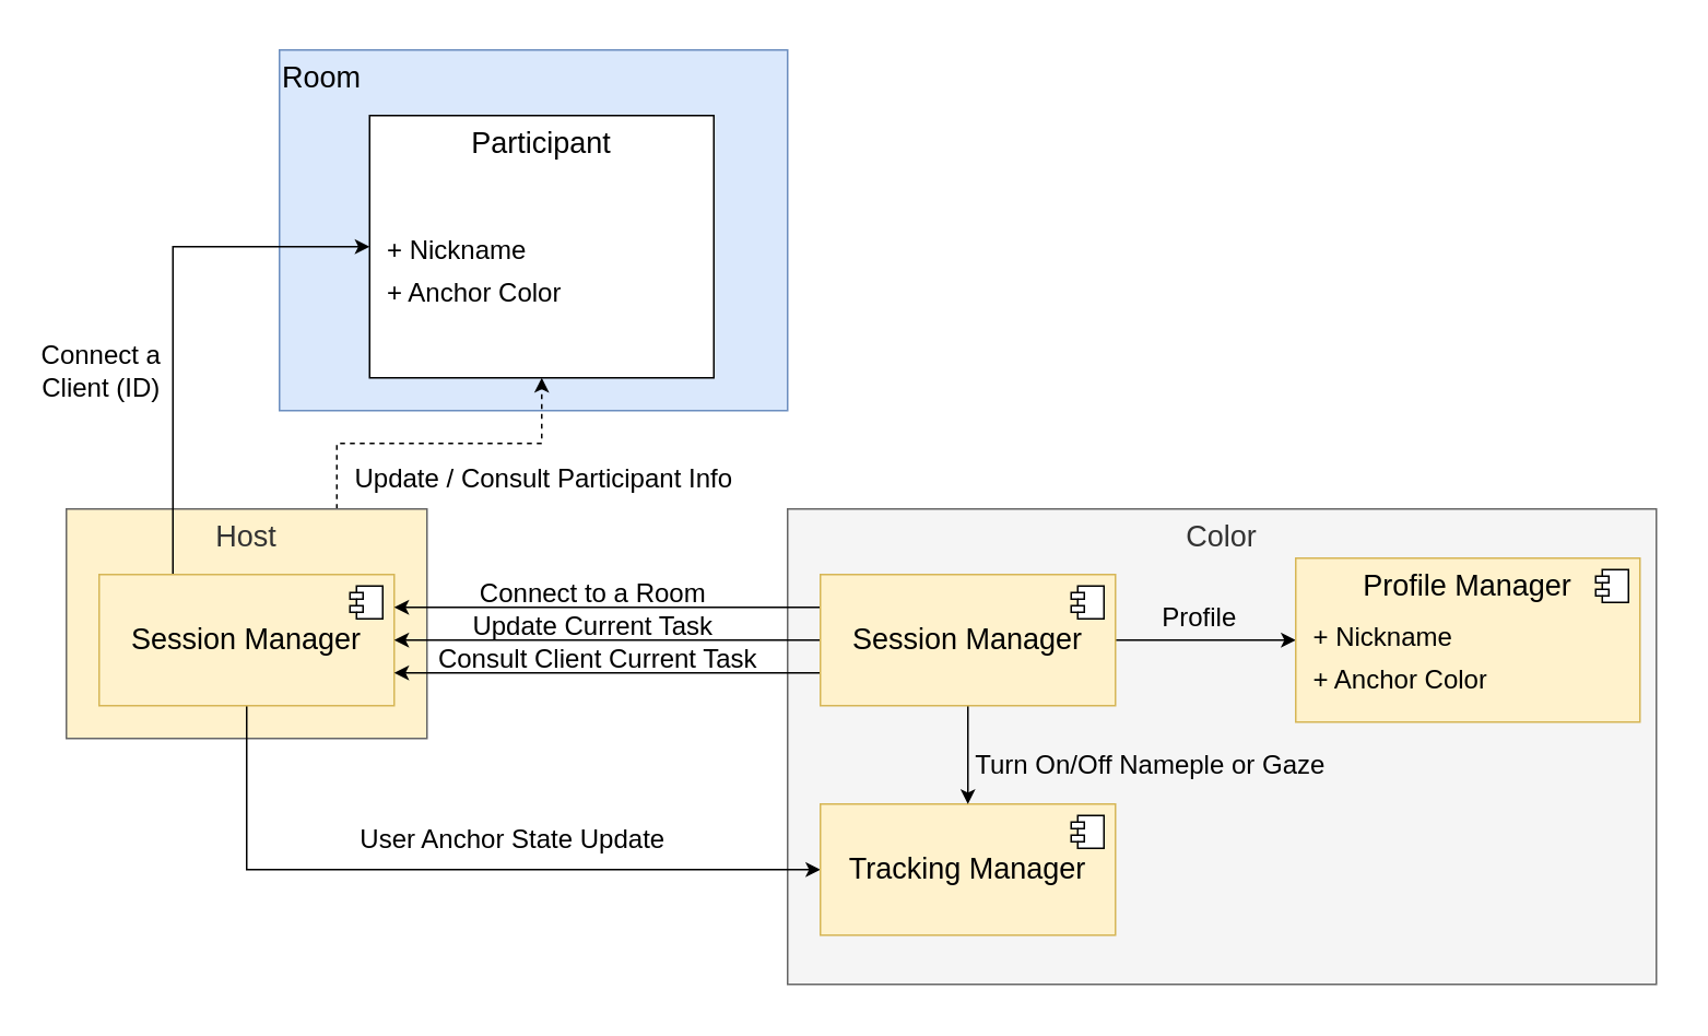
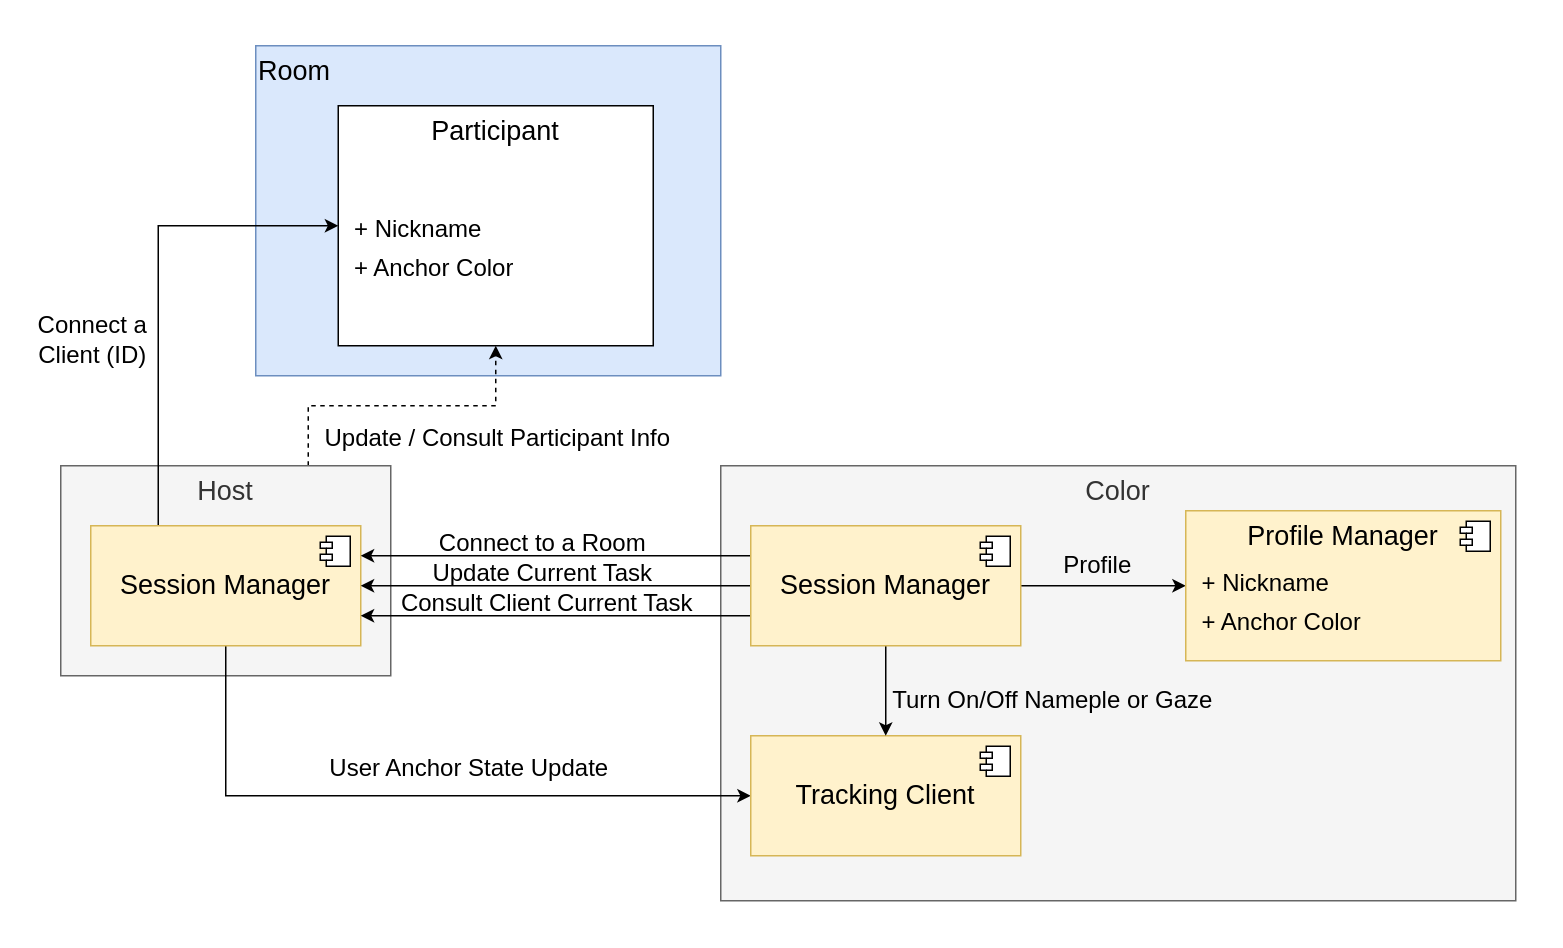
  <mxCell id="0" />
  <mxCell id="1" parent="0" />
  <mxCell id="2" value="" style="rounded=0;whiteSpace=wrap;html=1;strokeColor=none;" vertex="1" parent="1"><mxGeometry x="20" y="20" width="1000" height="590" as="geometry" /></mxCell>
  <mxCell id="3" value="Color" style="rounded=0;whiteSpace=wrap;html=1;verticalAlign=top;fontSize=18;fillColor=#f5f5f5;fontColor=#333333;strokeColor=#666666;" vertex="1" parent="1"><mxGeometry x="480" y="310" width="530" height="290" as="geometry" /></mxCell>
  <mxCell id="4" value="Room" style="rounded=0;whiteSpace=wrap;html=1;fontSize=18;verticalAlign=top;fillColor=#dae8fc;strokeColor=#6c8ebf;align=left;" vertex="1" parent="1"><mxGeometry x="170" y="30" width="310" height="220" as="geometry" /></mxCell>
  <mxCell id="5" value="" style="group" vertex="1" connectable="0" parent="1"><mxGeometry x="225" y="70" width="210" height="160" as="geometry" /></mxCell>
  <mxCell id="6" value="Participant" style="rounded=0;whiteSpace=wrap;html=1;verticalAlign=top;fontSize=18;" vertex="1" parent="5"><mxGeometry width="210" height="160" as="geometry" /></mxCell>
  <mxCell id="7" value="+ Nickname" style="text;strokeColor=none;fillColor=none;align=left;verticalAlign=top;spacingLeft=4;spacingRight=4;overflow=hidden;rotatable=0;points=[[0,0.5],[1,0.5]];portConstraint=eastwest;whiteSpace=wrap;html=1;fontSize=16;" vertex="1" parent="5"><mxGeometry x="5" y="66" width="200" height="26" as="geometry" /></mxCell>
  <mxCell id="8" value="+ Anchor Color" style="text;strokeColor=none;fillColor=none;align=left;verticalAlign=top;spacingLeft=4;spacingRight=4;overflow=hidden;rotatable=0;points=[[0,0.5],[1,0.5]];portConstraint=eastwest;whiteSpace=wrap;html=1;fontSize=16;" vertex="1" parent="5"><mxGeometry x="5" y="92" width="200" height="26" as="geometry" /></mxCell>
  <mxCell id="9" style="edgeStyle=orthogonalEdgeStyle;rounded=0;orthogonalLoop=1;jettySize=auto;html=1;exitX=0.75;exitY=0;exitDx=0;exitDy=0;entryX=0.5;entryY=1;entryDx=0;entryDy=0;dashed=1;" edge="1" parent="1" source="11" target="6"><mxGeometry relative="1" as="geometry" /></mxCell>
  <mxCell id="10" value="Update / Consult Participant Info" style="edgeLabel;html=1;align=center;verticalAlign=middle;resizable=0;points=[];fontSize=16;" vertex="1" connectable="0" parent="9"><mxGeometry x="-0.049" y="-1" relative="1" as="geometry"><mxPoint x="68" y="19" as="offset" /></mxGeometry></mxCell>
- <mxCell id="11" value="Host" style="rounded=0;whiteSpace=wrap;html=1;verticalAlign=top;fontSize=18;fillColor=#fff2cc;fontColor=#333333;strokeColor=#666666;" vertex="1" parent="1"><mxGeometry x="40" y="310" width="220" height="140" as="geometry" /></mxCell>
+ <mxCell id="11" value="Host" style="rounded=0;whiteSpace=wrap;html=1;verticalAlign=top;fontSize=18;fillColor=#f5f5f5;fontColor=#333333;strokeColor=#666666;" vertex="1" parent="1"><mxGeometry x="40" y="310" width="220" height="140" as="geometry" /></mxCell>
  <mxCell id="12" style="edgeStyle=orthogonalEdgeStyle;rounded=0;orthogonalLoop=1;jettySize=auto;html=1;exitX=0.5;exitY=1;exitDx=0;exitDy=0;entryX=0;entryY=0.5;entryDx=0;entryDy=0;" edge="1" parent="1" source="16" target="18"><mxGeometry relative="1" as="geometry" /></mxCell>
  <mxCell id="13" value="&lt;font style=&quot;font-size: 16px;&quot;&gt;User Anchor State Update&lt;/font&gt;" style="edgeLabel;html=1;align=center;verticalAlign=middle;resizable=0;points=[];" vertex="1" connectable="0" parent="12"><mxGeometry x="-0.115" y="1" relative="1" as="geometry"><mxPoint x="62" y="-19" as="offset" /></mxGeometry></mxCell>
  <mxCell id="14" style="edgeStyle=orthogonalEdgeStyle;rounded=0;orthogonalLoop=1;jettySize=auto;html=1;exitX=0.25;exitY=0;exitDx=0;exitDy=0;entryX=0;entryY=0.5;entryDx=0;entryDy=0;" edge="1" parent="1" source="16" target="6"><mxGeometry relative="1" as="geometry" /></mxCell>
  <mxCell id="15" value="Connect a&lt;div&gt;Client (ID)&lt;/div&gt;" style="edgeLabel;html=1;align=center;verticalAlign=middle;resizable=0;points=[];fontSize=16;labelBackgroundColor=none;" vertex="1" connectable="0" parent="14"><mxGeometry x="-0.12" relative="1" as="geometry"><mxPoint x="-45" y="16" as="offset" /></mxGeometry></mxCell>
  <mxCell id="16" value="Session Manager" style="html=1;dropTarget=0;whiteSpace=wrap;fillColor=#fff2cc;strokeColor=#d6b656;fontSize=18;" vertex="1" parent="1"><mxGeometry x="60" y="350" width="180" height="80" as="geometry" /></mxCell>
  <mxCell id="17" value="" style="shape=module;jettyWidth=8;jettyHeight=4;" vertex="1" parent="16"><mxGeometry x="1" width="20" height="20" relative="1" as="geometry"><mxPoint x="-27" y="7" as="offset" /></mxGeometry></mxCell>
- <mxCell id="18" value="Tracking Manager" style="html=1;dropTarget=0;whiteSpace=wrap;fillColor=#fff2cc;strokeColor=#d6b656;fontSize=18;" vertex="1" parent="1"><mxGeometry x="500" y="490" width="180" height="80" as="geometry" /></mxCell>
+ <mxCell id="18" value="Tracking Client" style="html=1;dropTarget=0;whiteSpace=wrap;fillColor=#fff2cc;strokeColor=#d6b656;fontSize=18;" vertex="1" parent="1"><mxGeometry x="500" y="490" width="180" height="80" as="geometry" /></mxCell>
  <mxCell id="19" value="" style="shape=module;jettyWidth=8;jettyHeight=4;" vertex="1" parent="18"><mxGeometry x="1" width="20" height="20" relative="1" as="geometry"><mxPoint x="-27" y="7" as="offset" /></mxGeometry></mxCell>
  <mxCell id="20" style="edgeStyle=orthogonalEdgeStyle;rounded=0;orthogonalLoop=1;jettySize=auto;html=1;exitX=1;exitY=0.5;exitDx=0;exitDy=0;entryX=0;entryY=0.5;entryDx=0;entryDy=0;" edge="1" parent="1" source="30" target="33"><mxGeometry relative="1" as="geometry" /></mxCell>
  <mxCell id="21" value="Profile" style="edgeLabel;html=1;align=center;verticalAlign=middle;resizable=0;points=[];fontSize=16;labelBackgroundColor=none;" vertex="1" connectable="0" parent="20"><mxGeometry x="0.164" y="-4" relative="1" as="geometry"><mxPoint x="-14" y="-19" as="offset" /></mxGeometry></mxCell>
  <mxCell id="22" style="edgeStyle=orthogonalEdgeStyle;rounded=0;orthogonalLoop=1;jettySize=auto;html=1;exitX=0.5;exitY=1;exitDx=0;exitDy=0;entryX=0.5;entryY=0;entryDx=0;entryDy=0;" edge="1" parent="1" source="30" target="18"><mxGeometry relative="1" as="geometry" /></mxCell>
  <mxCell id="23" value="Turn On/Off Nameple or Gaze" style="edgeLabel;html=1;align=center;verticalAlign=middle;resizable=0;points=[];fontSize=16;labelBackgroundColor=none;" vertex="1" connectable="0" parent="22"><mxGeometry x="-0.267" y="1" relative="1" as="geometry"><mxPoint x="109" y="13" as="offset" /></mxGeometry></mxCell>
  <mxCell id="24" style="edgeStyle=orthogonalEdgeStyle;rounded=0;orthogonalLoop=1;jettySize=auto;html=1;exitX=0;exitY=0.25;exitDx=0;exitDy=0;entryX=1;entryY=0.25;entryDx=0;entryDy=0;" edge="1" parent="1" source="30" target="16"><mxGeometry relative="1" as="geometry" /></mxCell>
  <mxCell id="25" value="Connect to a Room" style="edgeLabel;html=1;align=center;verticalAlign=middle;resizable=0;points=[];fontSize=16;labelBackgroundColor=none;" vertex="1" connectable="0" parent="24"><mxGeometry x="-0.231" y="-2" relative="1" as="geometry"><mxPoint x="-40" y="-8" as="offset" /></mxGeometry></mxCell>
  <mxCell id="26" style="edgeStyle=orthogonalEdgeStyle;rounded=0;orthogonalLoop=1;jettySize=auto;html=1;exitX=0;exitY=0.5;exitDx=0;exitDy=0;entryX=1;entryY=0.5;entryDx=0;entryDy=0;" edge="1" parent="1" source="30" target="16"><mxGeometry relative="1" as="geometry" /></mxCell>
  <mxCell id="27" value="Update Current Task" style="edgeLabel;html=1;align=center;verticalAlign=middle;resizable=0;points=[];fontSize=16;labelBackgroundColor=none;" vertex="1" connectable="0" parent="26"><mxGeometry x="-0.061" y="1" relative="1" as="geometry"><mxPoint x="-18" y="-11" as="offset" /></mxGeometry></mxCell>
  <mxCell id="28" style="edgeStyle=orthogonalEdgeStyle;rounded=0;orthogonalLoop=1;jettySize=auto;html=1;exitX=0;exitY=0.75;exitDx=0;exitDy=0;entryX=1;entryY=0.75;entryDx=0;entryDy=0;" edge="1" parent="1" source="30" target="16"><mxGeometry relative="1" as="geometry" /></mxCell>
  <mxCell id="29" value="Consult Client Current Task" style="edgeLabel;html=1;align=center;verticalAlign=middle;resizable=0;points=[];fontSize=16;labelBackgroundColor=none;" vertex="1" connectable="0" parent="28"><mxGeometry x="0.054" y="1" relative="1" as="geometry"><mxPoint y="-11" as="offset" /></mxGeometry></mxCell>
  <mxCell id="30" value="Session Manager" style="html=1;dropTarget=0;whiteSpace=wrap;fillColor=#fff2cc;strokeColor=#d6b656;fontSize=18;" vertex="1" parent="1"><mxGeometry x="500" y="350" width="180" height="80" as="geometry" /></mxCell>
  <mxCell id="31" value="" style="shape=module;jettyWidth=8;jettyHeight=4;" vertex="1" parent="30"><mxGeometry x="1" width="20" height="20" relative="1" as="geometry"><mxPoint x="-27" y="7" as="offset" /></mxGeometry></mxCell>
  <mxCell id="32" value="" style="group" vertex="1" connectable="0" parent="1"><mxGeometry x="790" y="340" width="210" height="100" as="geometry" /></mxCell>
  <mxCell id="33" value="Profile Manager" style="html=1;dropTarget=0;whiteSpace=wrap;fillColor=#fff2cc;strokeColor=#d6b656;fontSize=18;verticalAlign=top;" vertex="1" parent="32"><mxGeometry width="210" height="100" as="geometry" /></mxCell>
  <mxCell id="34" value="" style="shape=module;jettyWidth=8;jettyHeight=4;" vertex="1" parent="33"><mxGeometry x="1" width="20" height="20" relative="1" as="geometry"><mxPoint x="-27" y="7" as="offset" /></mxGeometry></mxCell>
  <mxCell id="35" value="+ Nickname" style="text;strokeColor=none;fillColor=none;align=left;verticalAlign=top;spacingLeft=4;spacingRight=4;overflow=hidden;rotatable=0;points=[[0,0.5],[1,0.5]];portConstraint=eastwest;whiteSpace=wrap;html=1;fontSize=16;" vertex="1" parent="32"><mxGeometry x="5" y="32" width="200" height="26" as="geometry" /></mxCell>
  <mxCell id="36" value="+ Anchor Color" style="text;strokeColor=none;fillColor=none;align=left;verticalAlign=top;spacingLeft=4;spacingRight=4;overflow=hidden;rotatable=0;points=[[0,0.5],[1,0.5]];portConstraint=eastwest;whiteSpace=wrap;html=1;fontSize=16;" vertex="1" parent="32"><mxGeometry x="5" y="58" width="200" height="26" as="geometry" /></mxCell>
